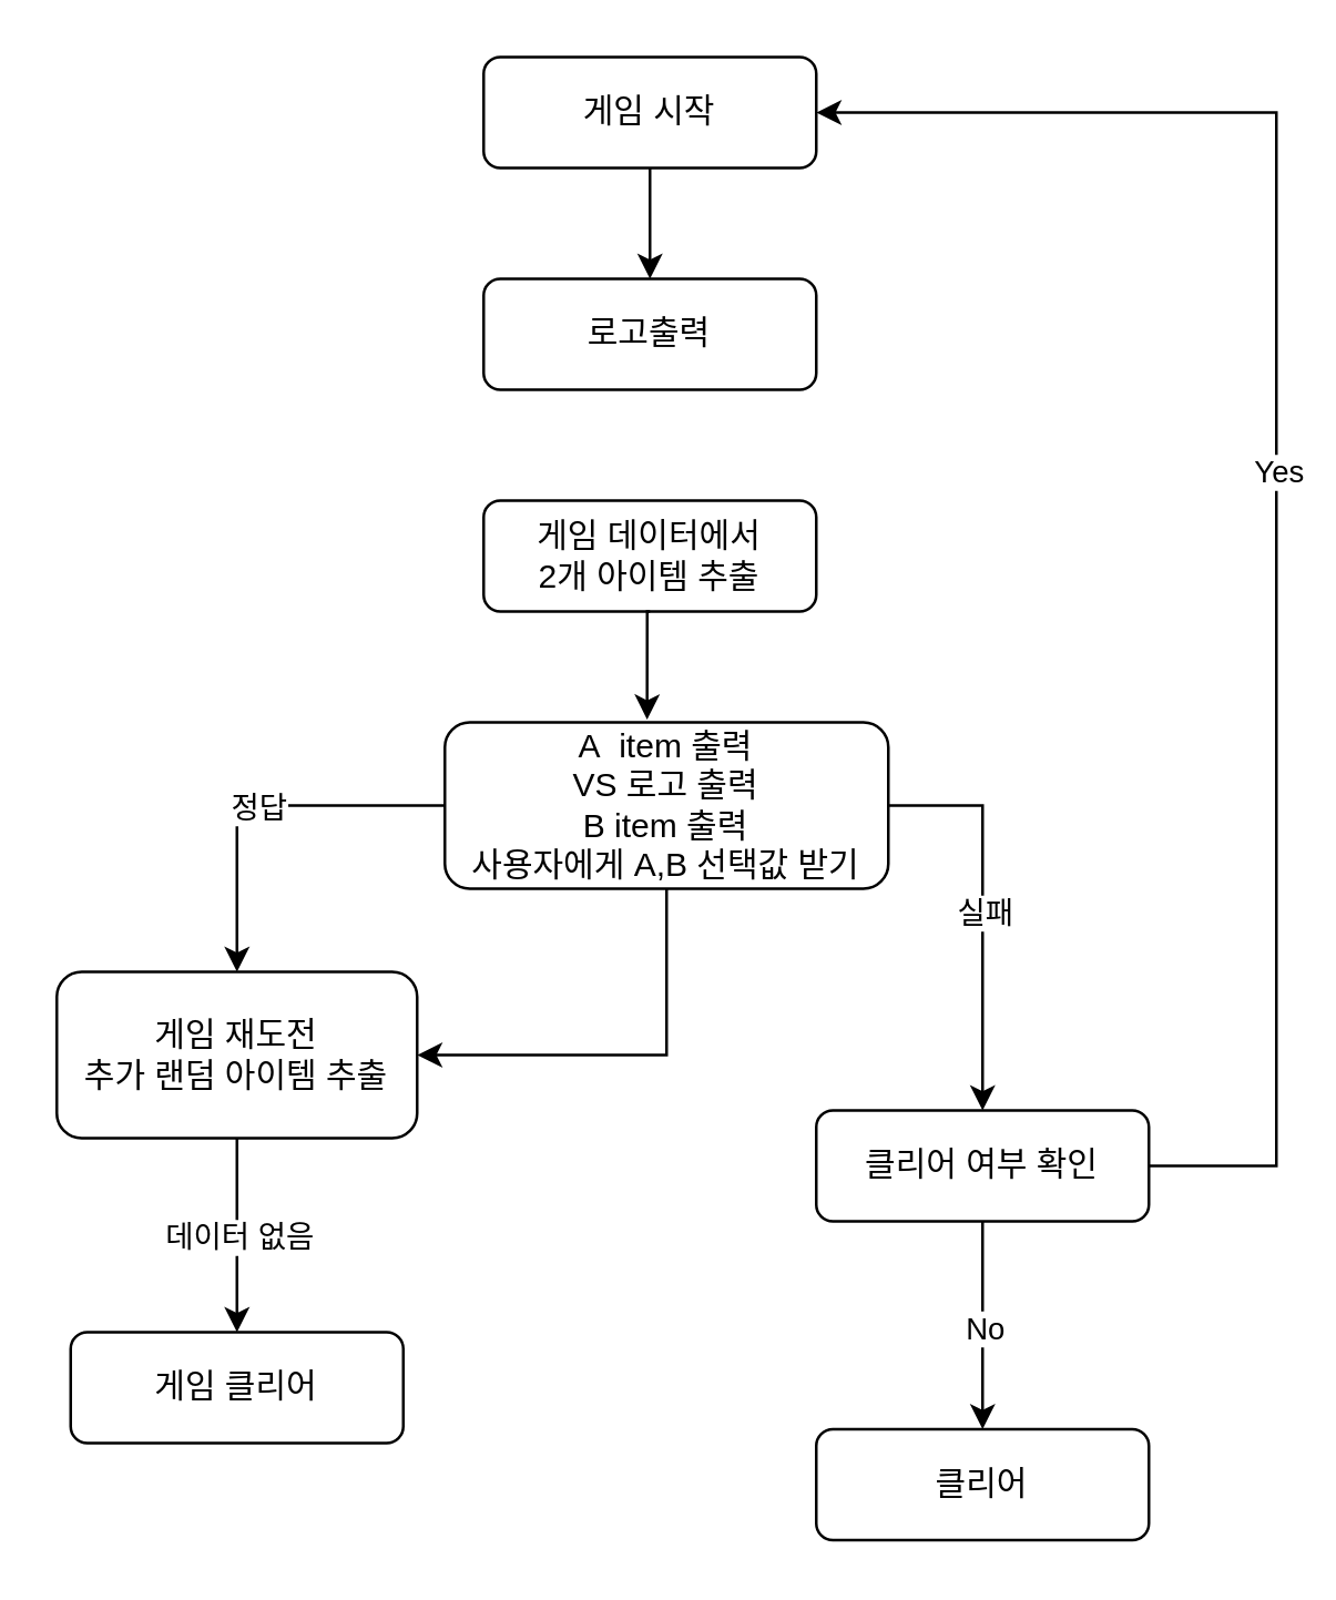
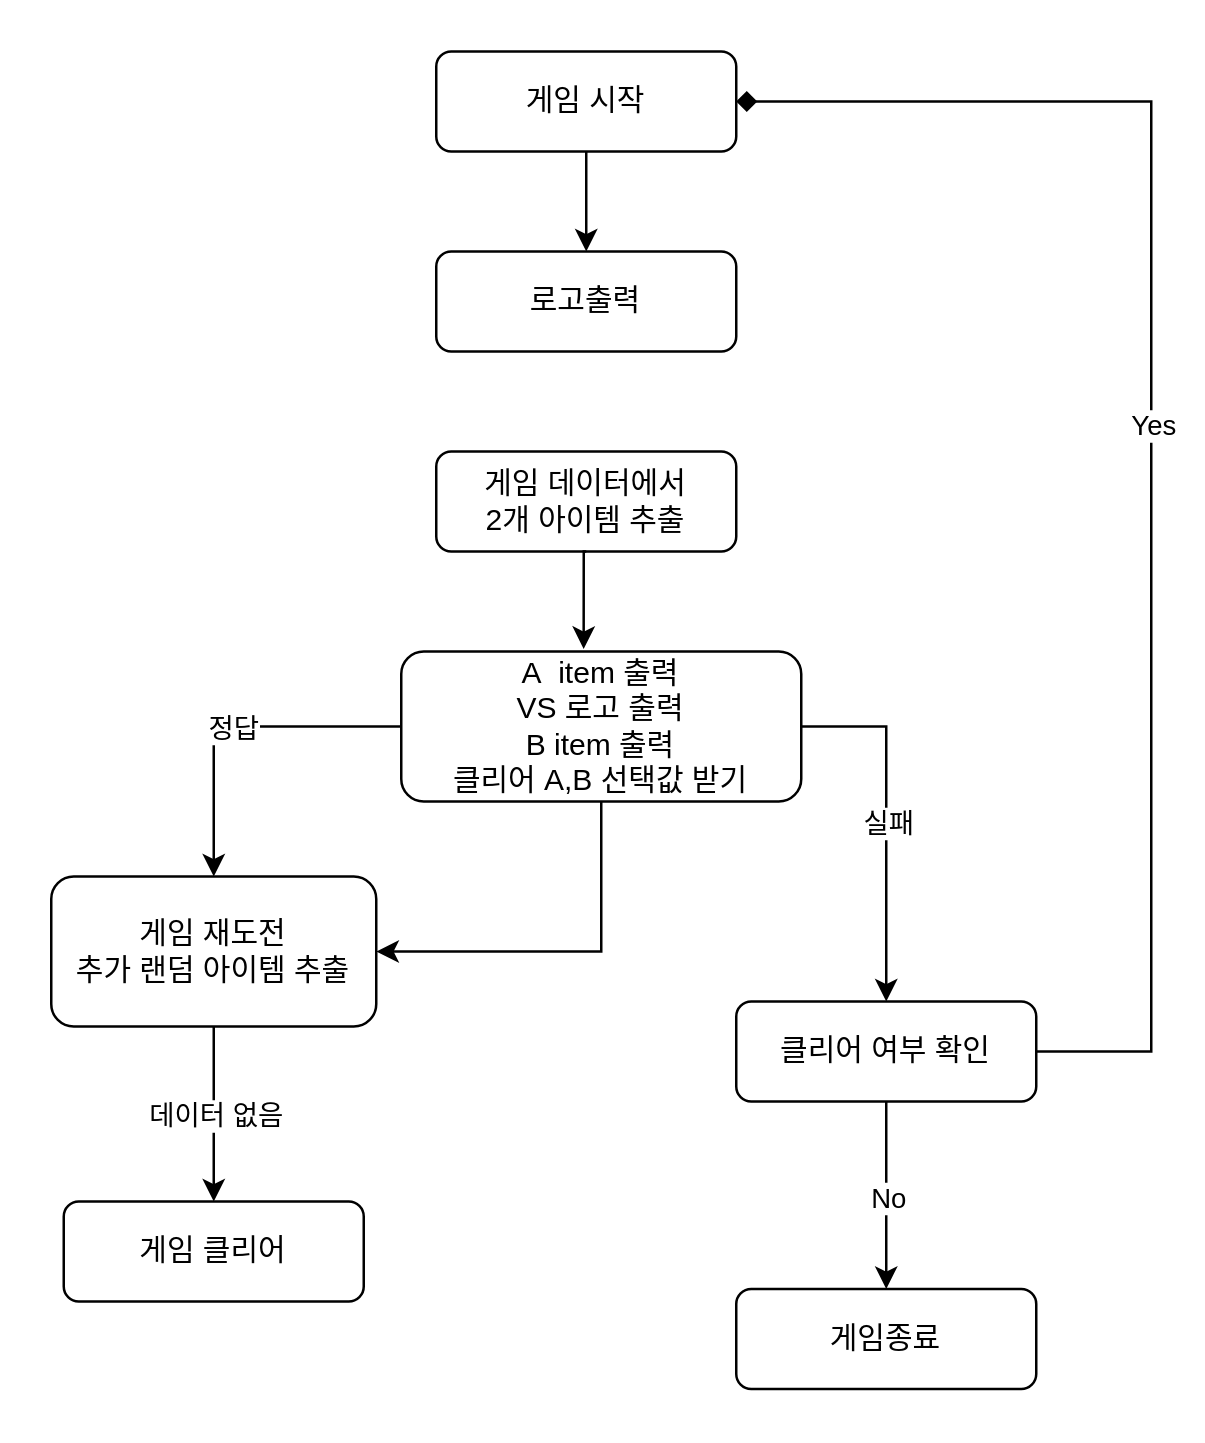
  <mxCell id="0" />
  <mxCell id="1" parent="0" />
  <mxCell id="2" value="게임 시작" style="rounded=1;whiteSpace=wrap;html=1;fontSize=12;glass=0;strokeWidth=1;shadow=0;" parent="1" vertex="1"><mxGeometry x="174" y="20" width="120" height="40" as="geometry" /></mxCell>
  <mxCell id="3" value="로고출력" style="rounded=1;whiteSpace=wrap;html=1;fontSize=12;glass=0;strokeWidth=1;shadow=0;" vertex="1" parent="1"><mxGeometry x="174" y="100" width="120" height="40" as="geometry" /></mxCell>
  <mxCell id="4" value="게임 데이터에서&lt;br&gt;2개 아이템 추출" style="rounded=1;whiteSpace=wrap;html=1;fontSize=12;glass=0;strokeWidth=1;shadow=0;" vertex="1" parent="1"><mxGeometry x="174" y="180" width="120" height="40" as="geometry" /></mxCell>
  <mxCell id="5" style="edgeStyle=orthogonalEdgeStyle;rounded=0;orthogonalLoop=1;jettySize=auto;html=1;exitX=0.5;exitY=1;exitDx=0;exitDy=0;entryX=1;entryY=0.5;entryDx=0;entryDy=0;" edge="1" parent="1" source="6" target="18"><mxGeometry relative="1" as="geometry" /></mxCell>
- <mxCell id="6" value="A&amp;nbsp; item 출력&lt;br&gt;VS 로고 출력&lt;br&gt;B item 출력&lt;br&gt;사용자에게 A,B 선택값 받기" style="rounded=1;whiteSpace=wrap;html=1;fontSize=12;glass=0;strokeWidth=1;shadow=0;" vertex="1" parent="1"><mxGeometry x="160" y="260" width="160" height="60" as="geometry" /></mxCell>
+ <mxCell id="6" value="A&amp;nbsp; item 출력&lt;br&gt;VS 로고 출력&lt;br&gt;B item 출력&lt;br&gt;클리어 A,B 선택값 받기" style="rounded=1;whiteSpace=wrap;html=1;fontSize=12;glass=0;strokeWidth=1;shadow=0;" vertex="1" parent="1"><mxGeometry x="160" y="260" width="160" height="60" as="geometry" /></mxCell>
  <mxCell id="7" value="" style="endArrow=classic;html=1;rounded=0;exitX=0.5;exitY=1;exitDx=0;exitDy=0;entryX=0.5;entryY=0;entryDx=0;entryDy=0;" edge="1" parent="1" source="2" target="3"><mxGeometry width="50" height="50" relative="1" as="geometry"><mxPoint x="200" y="560" as="sourcePoint" /><mxPoint x="250" y="510" as="targetPoint" /></mxGeometry></mxCell>
  <mxCell id="8" value="" style="endArrow=classic;html=1;rounded=0;exitX=0;exitY=0.5;exitDx=0;exitDy=0;entryX=0.5;entryY=0;entryDx=0;entryDy=0;" edge="1" parent="1" source="6" target="18"><mxGeometry relative="1" as="geometry"><mxPoint x="180" y="530" as="sourcePoint" /><mxPoint x="80" y="290" as="targetPoint" /><Array as="points"><mxPoint x="85" y="290" /></Array></mxGeometry></mxCell>
  <mxCell id="9" value="정답" style="edgeLabel;resizable=0;html=1;align=center;verticalAlign=middle;" connectable="0" vertex="1" parent="8"><mxGeometry relative="1" as="geometry" /></mxCell>
  <mxCell id="10" value="" style="endArrow=classic;html=1;rounded=0;exitX=1;exitY=0.5;exitDx=0;exitDy=0;entryX=0.5;entryY=0;entryDx=0;entryDy=0;" edge="1" parent="1" source="6" target="12"><mxGeometry relative="1" as="geometry"><mxPoint x="180" y="530" as="sourcePoint" /><mxPoint x="380" y="370" as="targetPoint" /><Array as="points"><mxPoint x="354" y="290" /></Array></mxGeometry></mxCell>
  <mxCell id="11" value="실패" style="edgeLabel;resizable=0;html=1;align=center;verticalAlign=middle;" connectable="0" vertex="1" parent="10"><mxGeometry relative="1" as="geometry" /></mxCell>
  <mxCell id="12" value="클리어 여부 확인" style="rounded=1;whiteSpace=wrap;html=1;fontSize=12;glass=0;strokeWidth=1;shadow=0;" vertex="1" parent="1"><mxGeometry x="294" y="400" width="120" height="40" as="geometry" /></mxCell>
- <mxCell id="13" value="" style="endArrow=classic;html=1;rounded=0;exitX=1;exitY=0.5;exitDx=0;exitDy=0;entryX=1;entryY=0.5;entryDx=0;entryDy=0;" edge="1" parent="1" source="12" target="2"><mxGeometry relative="1" as="geometry"><mxPoint x="430" y="430" as="sourcePoint" /><mxPoint x="530" y="430" as="targetPoint" /><Array as="points"><mxPoint x="460" y="420" /><mxPoint x="460" y="40" /></Array></mxGeometry></mxCell>
+ <mxCell id="13" value="" style="endArrow=diamond;html=1;rounded=0;exitX=1;exitY=0.5;exitDx=0;exitDy=0;entryX=1;entryY=0.5;entryDx=0;entryDy=0;" edge="1" parent="1" source="12" target="2"><mxGeometry relative="1" as="geometry"><mxPoint x="430" y="430" as="sourcePoint" /><mxPoint x="530" y="430" as="targetPoint" /><Array as="points"><mxPoint x="460" y="420" /><mxPoint x="460" y="40" /></Array></mxGeometry></mxCell>
  <mxCell id="14" value="Yes" style="edgeLabel;resizable=0;html=1;align=center;verticalAlign=middle;" connectable="0" vertex="1" parent="13"><mxGeometry relative="1" as="geometry" /></mxCell>
  <mxCell id="15" value="" style="endArrow=classic;html=1;rounded=0;exitX=0.5;exitY=1;exitDx=0;exitDy=0;entryX=0.5;entryY=0;entryDx=0;entryDy=0;" edge="1" parent="1" source="12" target="17"><mxGeometry relative="1" as="geometry"><mxPoint x="180" y="530" as="sourcePoint" /><mxPoint x="354" y="490" as="targetPoint" /></mxGeometry></mxCell>
  <mxCell id="16" value="No" style="edgeLabel;resizable=0;html=1;align=center;verticalAlign=middle;" connectable="0" vertex="1" parent="15"><mxGeometry relative="1" as="geometry" /></mxCell>
- <mxCell id="17" value="클리어" style="rounded=1;whiteSpace=wrap;html=1;fontSize=12;glass=0;strokeWidth=1;shadow=0;" vertex="1" parent="1"><mxGeometry x="294" y="515" width="120" height="40" as="geometry" /></mxCell>
+ <mxCell id="17" value="게임종료" style="rounded=1;whiteSpace=wrap;html=1;fontSize=12;glass=0;strokeWidth=1;shadow=0;" vertex="1" parent="1"><mxGeometry x="294" y="515" width="120" height="40" as="geometry" /></mxCell>
  <mxCell id="18" value="게임 재도전&lt;br&gt;추가 랜덤 아이템 추출" style="rounded=1;whiteSpace=wrap;html=1;fontSize=12;glass=0;strokeWidth=1;shadow=0;" vertex="1" parent="1"><mxGeometry x="20" y="350" width="130" height="60" as="geometry" /></mxCell>
  <mxCell id="19" value="게임 클리어" style="rounded=1;whiteSpace=wrap;html=1;fontSize=12;glass=0;strokeWidth=1;shadow=0;" vertex="1" parent="1"><mxGeometry x="25" y="480" width="120" height="40" as="geometry" /></mxCell>
  <mxCell id="20" value="" style="endArrow=classic;html=1;rounded=0;exitX=0.5;exitY=1;exitDx=0;exitDy=0;entryX=0.5;entryY=0;entryDx=0;entryDy=0;" edge="1" parent="1" source="18" target="19"><mxGeometry relative="1" as="geometry"><mxPoint x="180" y="530" as="sourcePoint" /><mxPoint x="280" y="530" as="targetPoint" /></mxGeometry></mxCell>
  <mxCell id="21" value="데이터 없음" style="edgeLabel;resizable=0;html=1;align=center;verticalAlign=middle;" connectable="0" vertex="1" parent="20"><mxGeometry relative="1" as="geometry" /></mxCell>
  <mxCell id="22" style="edgeStyle=orthogonalEdgeStyle;rounded=0;orthogonalLoop=1;jettySize=auto;html=1;exitX=0.5;exitY=1;exitDx=0;exitDy=0;entryX=0.456;entryY=-0.017;entryDx=0;entryDy=0;entryPerimeter=0;" edge="1" parent="1" source="4" target="6"><mxGeometry relative="1" as="geometry" /></mxCell>
